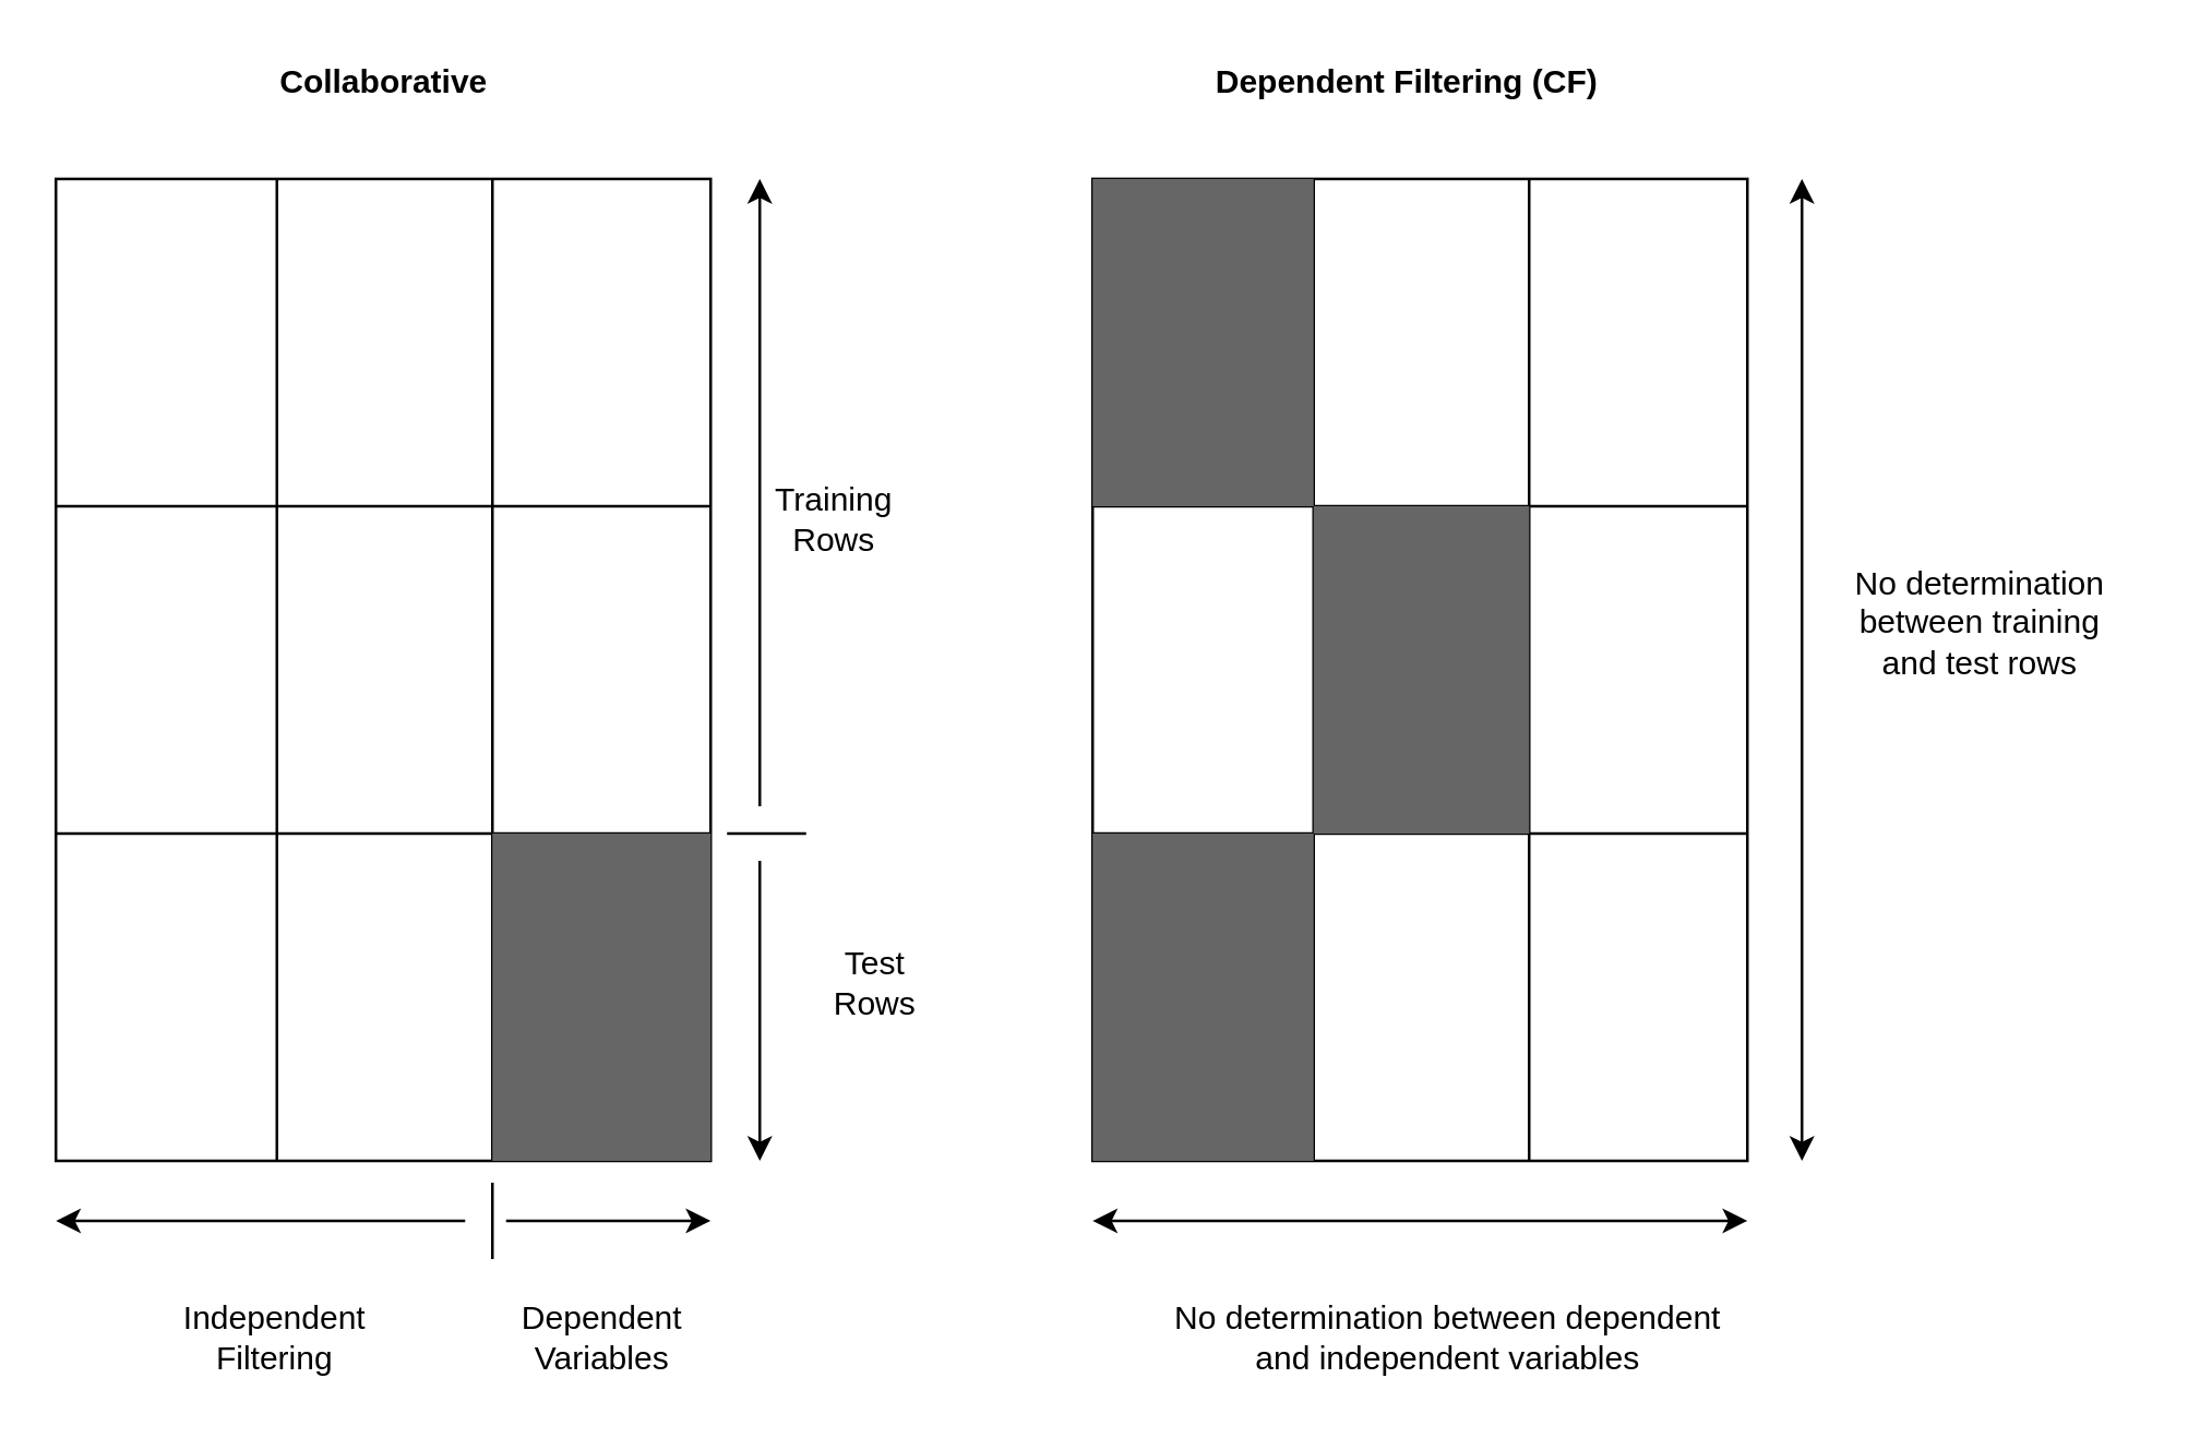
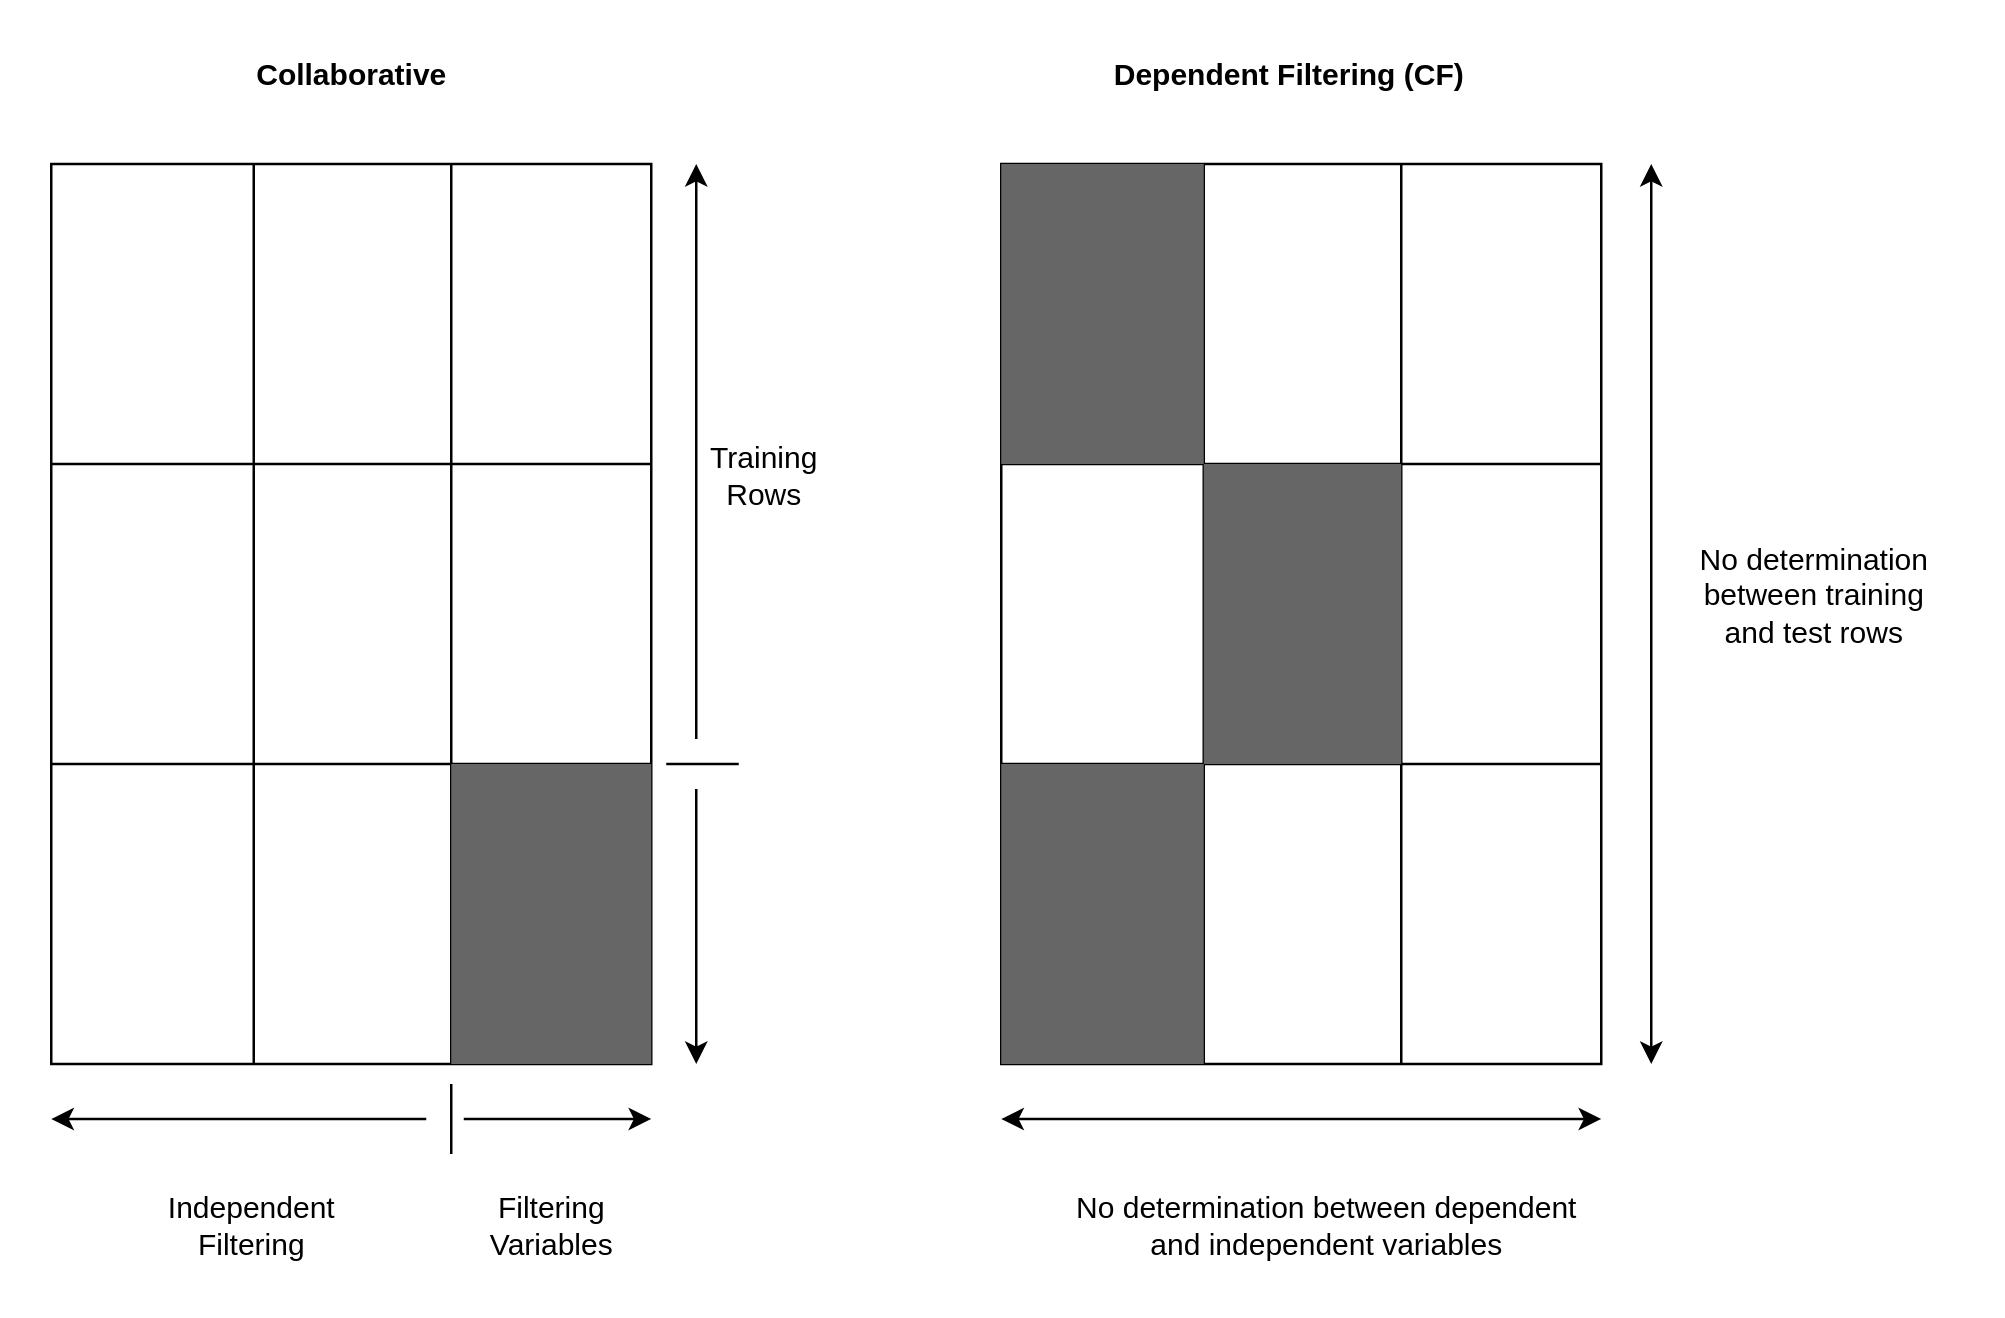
  <mxCell id="0" />
  <mxCell id="1" parent="0" />
  <mxCell id="2" value="" style="endArrow=classic;startArrow=classic;html=1;rounded=0;" edge="1" parent="1"><mxGeometry width="50" height="50" relative="1" as="geometry"><mxPoint x="660" y="425" as="sourcePoint" /><mxPoint x="660" y="65" as="targetPoint" /><Array as="points"><mxPoint x="660" y="220" /></Array></mxGeometry></mxCell>
  <mxCell id="3" value="" style="endArrow=classic;startArrow=classic;html=1;rounded=0;" edge="1" parent="1"><mxGeometry width="50" height="50" relative="1" as="geometry"><mxPoint x="400" y="447" as="sourcePoint" /><mxPoint x="640" y="447" as="targetPoint" /></mxGeometry></mxCell>
  <mxCell id="4" value="" style="endArrow=classic;html=1;rounded=0;" edge="1" parent="1"><mxGeometry width="50" height="50" relative="1" as="geometry"><mxPoint x="278" y="295" as="sourcePoint" /><mxPoint x="278" y="65" as="targetPoint" /></mxGeometry></mxCell>
  <mxCell id="5" value="" style="endArrow=none;html=1;rounded=0;" edge="1" parent="1"><mxGeometry width="50" height="50" relative="1" as="geometry"><mxPoint x="266" y="305" as="sourcePoint" /><mxPoint x="295" y="305" as="targetPoint" /></mxGeometry></mxCell>
  <mxCell id="6" value="" style="endArrow=classic;html=1;rounded=0;" edge="1" parent="1"><mxGeometry width="50" height="50" relative="1" as="geometry"><mxPoint x="278" y="315" as="sourcePoint" /><mxPoint x="278" y="425" as="targetPoint" /></mxGeometry></mxCell>
  <mxCell id="7" value="" style="endArrow=classic;html=1;rounded=0;" edge="1" parent="1"><mxGeometry width="50" height="50" relative="1" as="geometry"><mxPoint x="170" y="447" as="sourcePoint" /><mxPoint x="20" y="447" as="targetPoint" /></mxGeometry></mxCell>
  <mxCell id="8" value="" style="endArrow=none;html=1;rounded=0;" edge="1" parent="1"><mxGeometry width="50" height="50" relative="1" as="geometry"><mxPoint x="180" y="433" as="sourcePoint" /><mxPoint x="180" y="461" as="targetPoint" /><Array as="points"><mxPoint x="180" y="453" /></Array></mxGeometry></mxCell>
  <mxCell id="9" value="" style="endArrow=classic;html=1;rounded=0;" edge="1" parent="1"><mxGeometry width="50" height="50" relative="1" as="geometry"><mxPoint x="185" y="447" as="sourcePoint" /><mxPoint x="260" y="447" as="targetPoint" /></mxGeometry></mxCell>
  <mxCell id="10" value="&lt;div&gt;Training&lt;/div&gt;&lt;div&gt;Rows&lt;/div&gt;" style="text;html=1;align=center;verticalAlign=middle;resizable=0;points=[];autosize=1;strokeColor=none;fillColor=none;" vertex="1" parent="1"><mxGeometry x="275" y="175" width="60" height="30" as="geometry" /></mxCell>
- <mxCell id="11" value="&lt;div&gt;Test&lt;br&gt;&lt;/div&gt;&lt;div&gt;Rows&lt;/div&gt;" style="text;html=1;align=center;verticalAlign=middle;resizable=0;points=[];autosize=1;strokeColor=none;fillColor=none;" vertex="1" parent="1"><mxGeometry x="295" y="345" width="50" height="30" as="geometry" /></mxCell>
  <mxCell id="12" value="&lt;div&gt;Independent&lt;/div&gt;&lt;div&gt;Filtering&lt;br&gt;&lt;/div&gt;" style="text;html=1;align=center;verticalAlign=middle;resizable=0;points=[];autosize=1;strokeColor=none;fillColor=none;" vertex="1" parent="1"><mxGeometry x="60" y="475" width="80" height="30" as="geometry" /></mxCell>
- <mxCell id="13" value="&lt;div&gt;Dependent&lt;/div&gt;&lt;div&gt;Variables&lt;br&gt;&lt;/div&gt;" style="text;html=1;align=center;verticalAlign=middle;resizable=0;points=[];autosize=1;strokeColor=none;fillColor=none;" vertex="1" parent="1"><mxGeometry x="180" y="475" width="80" height="30" as="geometry" /></mxCell>
+ <mxCell id="13" value="&lt;div&gt;Filtering&lt;/div&gt;&lt;div&gt;Variables&lt;br&gt;&lt;/div&gt;" style="text;html=1;align=center;verticalAlign=middle;resizable=0;points=[];autosize=1;strokeColor=none;fillColor=none;" vertex="1" parent="1"><mxGeometry x="180" y="475" width="80" height="30" as="geometry" /></mxCell>
  <mxCell id="14" value="&lt;div&gt;No determination between dependent&lt;/div&gt;&lt;div&gt;and independent variables&lt;br&gt;&lt;/div&gt;" style="text;html=1;align=center;verticalAlign=middle;resizable=0;points=[];autosize=1;strokeColor=none;fillColor=none;" vertex="1" parent="1"><mxGeometry x="420" y="475" width="220" height="30" as="geometry" /></mxCell>
- <mxCell id="15" value="&lt;div&gt;No determination&lt;/div&gt;&lt;div&gt; between training&lt;/div&gt;&lt;div&gt;and test rows&lt;br&gt;&lt;/div&gt;&lt;div&gt;&lt;br&gt;&lt;/div&gt;" style="text;html=1;align=center;verticalAlign=middle;resizable=0;points=[];autosize=1;strokeColor=none;fillColor=none;" vertex="1" parent="1"><mxGeometry x="670" y="205" width="110" height="60" as="geometry" /></mxCell>
+ <mxCell id="15" value="&lt;div&gt;No determination&lt;/div&gt;&lt;div&gt; between training&lt;/div&gt;&lt;div&gt;and test rows&lt;br&gt;&lt;/div&gt;&lt;div&gt;&lt;br&gt;&lt;/div&gt;" style="text;html=1;align=center;verticalAlign=middle;resizable=0;points=[];autosize=1;strokeColor=none;fillColor=none;" vertex="1" parent="1"><mxGeometry x="670" y="215" width="110" height="60" as="geometry" /></mxCell>
  <mxCell id="16" value="&lt;b&gt;Collaborative&lt;/b&gt;" style="text;html=1;align=center;verticalAlign=middle;resizable=0;points=[];autosize=1;strokeColor=none;fillColor=none;" vertex="1" parent="1"><mxGeometry x="95" y="20" width="90" height="20" as="geometry" /></mxCell>
  <mxCell id="17" value="&lt;b&gt;Dependent Filtering (CF)&lt;/b&gt;" style="text;html=1;align=center;verticalAlign=middle;resizable=0;points=[];autosize=1;strokeColor=none;fillColor=none;" vertex="1" parent="1"><mxGeometry x="435" y="20" width="160" height="20" as="geometry" /></mxCell>
  <mxCell id="18" value="" style="shape=table;html=1;whiteSpace=wrap;startSize=0;container=1;collapsible=0;childLayout=tableLayout;strokeColor=#000000;fillColor=#FFFFFF;gradientColor=none;" vertex="1" parent="1"><mxGeometry x="20" y="65" width="240" height="360" as="geometry" /></mxCell>
  <mxCell id="19" value="" style="shape=partialRectangle;html=1;whiteSpace=wrap;collapsible=0;dropTarget=0;pointerEvents=0;fillColor=none;top=0;left=0;bottom=0;right=0;points=[[0,0.5],[1,0.5]];portConstraint=eastwest;strokeColor=#FF9933;" vertex="1" parent="18"><mxGeometry width="240" height="120" as="geometry" /></mxCell>
  <mxCell id="20" value="" style="shape=partialRectangle;html=1;whiteSpace=wrap;connectable=0;fillColor=none;top=0;left=0;bottom=0;right=0;overflow=hidden;pointerEvents=1;strokeColor=#FF9933;" vertex="1" parent="19"><mxGeometry width="81" height="120" as="geometry"><mxRectangle width="81" height="120" as="alternateBounds" /></mxGeometry></mxCell>
  <mxCell id="21" value="" style="shape=partialRectangle;html=1;whiteSpace=wrap;connectable=0;fillColor=none;top=0;left=0;bottom=0;right=0;overflow=hidden;pointerEvents=1;strokeColor=#FF9933;" vertex="1" parent="19"><mxGeometry x="81" width="79" height="120" as="geometry"><mxRectangle width="79" height="120" as="alternateBounds" /></mxGeometry></mxCell>
  <mxCell id="22" value="" style="shape=partialRectangle;html=1;whiteSpace=wrap;connectable=0;fillColor=none;top=0;left=0;bottom=0;right=0;overflow=hidden;pointerEvents=1;strokeColor=#FF9933;" vertex="1" parent="19"><mxGeometry x="160" width="80" height="120" as="geometry"><mxRectangle width="80" height="120" as="alternateBounds" /></mxGeometry></mxCell>
  <mxCell id="23" value="" style="shape=partialRectangle;html=1;whiteSpace=wrap;collapsible=0;dropTarget=0;pointerEvents=0;fillColor=none;top=0;left=0;bottom=0;right=0;points=[[0,0.5],[1,0.5]];portConstraint=eastwest;strokeColor=#FF9933;" vertex="1" parent="18"><mxGeometry y="120" width="240" height="120" as="geometry" /></mxCell>
  <mxCell id="24" value="" style="shape=partialRectangle;html=1;whiteSpace=wrap;connectable=0;fillColor=none;top=0;left=0;bottom=0;right=0;overflow=hidden;pointerEvents=1;strokeColor=#FF9933;" vertex="1" parent="23"><mxGeometry width="81" height="120" as="geometry"><mxRectangle width="81" height="120" as="alternateBounds" /></mxGeometry></mxCell>
  <mxCell id="25" value="" style="shape=partialRectangle;html=1;whiteSpace=wrap;connectable=0;fillColor=none;top=0;left=0;bottom=0;right=0;overflow=hidden;pointerEvents=1;strokeColor=#FF9933;" vertex="1" parent="23"><mxGeometry x="81" width="79" height="120" as="geometry"><mxRectangle width="79" height="120" as="alternateBounds" /></mxGeometry></mxCell>
  <mxCell id="26" value="" style="shape=partialRectangle;html=1;whiteSpace=wrap;connectable=0;fillColor=none;top=0;left=0;bottom=0;right=0;overflow=hidden;pointerEvents=1;strokeColor=#FF9933;" vertex="1" parent="23"><mxGeometry x="160" width="80" height="120" as="geometry"><mxRectangle width="80" height="120" as="alternateBounds" /></mxGeometry></mxCell>
  <mxCell id="27" value="" style="shape=partialRectangle;html=1;whiteSpace=wrap;collapsible=0;dropTarget=0;pointerEvents=0;fillColor=none;top=0;left=0;bottom=0;right=0;points=[[0,0.5],[1,0.5]];portConstraint=eastwest;strokeColor=#FF9933;" vertex="1" parent="18"><mxGeometry y="240" width="240" height="120" as="geometry" /></mxCell>
  <mxCell id="28" value="" style="shape=partialRectangle;html=1;whiteSpace=wrap;connectable=0;fillColor=none;top=0;left=0;bottom=0;right=0;overflow=hidden;pointerEvents=1;strokeColor=#FF9933;" vertex="1" parent="27"><mxGeometry width="81" height="120" as="geometry"><mxRectangle width="81" height="120" as="alternateBounds" /></mxGeometry></mxCell>
  <mxCell id="29" value="" style="shape=partialRectangle;html=1;whiteSpace=wrap;connectable=0;fillColor=none;top=0;left=0;bottom=0;right=0;overflow=hidden;pointerEvents=1;strokeColor=#FF9933;" vertex="1" parent="27"><mxGeometry x="81" width="79" height="120" as="geometry"><mxRectangle width="79" height="120" as="alternateBounds" /></mxGeometry></mxCell>
  <mxCell id="30" value="" style="shape=partialRectangle;html=1;whiteSpace=wrap;connectable=0;fillColor=#666666;top=0;left=0;bottom=0;right=0;overflow=hidden;pointerEvents=1;strokeColor=#FF9933;" vertex="1" parent="27"><mxGeometry x="160" width="80" height="120" as="geometry"><mxRectangle width="80" height="120" as="alternateBounds" /></mxGeometry></mxCell>
  <mxCell id="31" value="" style="shape=table;html=1;whiteSpace=wrap;startSize=0;container=1;collapsible=0;childLayout=tableLayout;strokeColor=#000000;fillColor=#FFFFFF;gradientColor=none;" vertex="1" parent="1"><mxGeometry x="400" y="65" width="240" height="360" as="geometry" /></mxCell>
  <mxCell id="32" value="" style="shape=partialRectangle;html=1;whiteSpace=wrap;collapsible=0;dropTarget=0;pointerEvents=0;fillColor=none;top=0;left=0;bottom=0;right=0;points=[[0,0.5],[1,0.5]];portConstraint=eastwest;strokeColor=#FF9933;" vertex="1" parent="31"><mxGeometry width="240" height="120" as="geometry" /></mxCell>
  <mxCell id="33" value="" style="shape=partialRectangle;html=1;whiteSpace=wrap;connectable=0;fillColor=#666666;top=0;left=0;bottom=0;right=0;overflow=hidden;pointerEvents=1;strokeColor=#FF9933;" vertex="1" parent="32"><mxGeometry width="81" height="120" as="geometry"><mxRectangle width="81" height="120" as="alternateBounds" /></mxGeometry></mxCell>
  <mxCell id="34" value="" style="shape=partialRectangle;html=1;whiteSpace=wrap;connectable=0;fillColor=none;top=0;left=0;bottom=0;right=0;overflow=hidden;pointerEvents=1;strokeColor=#FF9933;" vertex="1" parent="32"><mxGeometry x="81" width="79" height="120" as="geometry"><mxRectangle width="79" height="120" as="alternateBounds" /></mxGeometry></mxCell>
  <mxCell id="35" value="" style="shape=partialRectangle;html=1;whiteSpace=wrap;connectable=0;fillColor=none;top=0;left=0;bottom=0;right=0;overflow=hidden;pointerEvents=1;strokeColor=#FF9933;" vertex="1" parent="32"><mxGeometry x="160" width="80" height="120" as="geometry"><mxRectangle width="80" height="120" as="alternateBounds" /></mxGeometry></mxCell>
  <mxCell id="36" value="" style="shape=partialRectangle;html=1;whiteSpace=wrap;collapsible=0;dropTarget=0;pointerEvents=0;fillColor=none;top=0;left=0;bottom=0;right=0;points=[[0,0.5],[1,0.5]];portConstraint=eastwest;strokeColor=#FF9933;" vertex="1" parent="31"><mxGeometry y="120" width="240" height="120" as="geometry" /></mxCell>
  <mxCell id="37" value="" style="shape=partialRectangle;html=1;whiteSpace=wrap;connectable=0;fillColor=none;top=0;left=0;bottom=0;right=0;overflow=hidden;pointerEvents=1;strokeColor=#FF9933;" vertex="1" parent="36"><mxGeometry width="81" height="120" as="geometry"><mxRectangle width="81" height="120" as="alternateBounds" /></mxGeometry></mxCell>
  <mxCell id="38" value="" style="shape=partialRectangle;html=1;whiteSpace=wrap;connectable=0;fillColor=#666666;top=0;left=0;bottom=0;right=0;overflow=hidden;pointerEvents=1;strokeColor=#666666;" vertex="1" parent="36"><mxGeometry x="81" width="79" height="120" as="geometry"><mxRectangle width="79" height="120" as="alternateBounds" /></mxGeometry></mxCell>
  <mxCell id="39" value="" style="shape=partialRectangle;html=1;whiteSpace=wrap;connectable=0;fillColor=none;top=0;left=0;bottom=0;right=0;overflow=hidden;pointerEvents=1;strokeColor=#FF9933;" vertex="1" parent="36"><mxGeometry x="160" width="80" height="120" as="geometry"><mxRectangle width="80" height="120" as="alternateBounds" /></mxGeometry></mxCell>
  <mxCell id="40" value="" style="shape=partialRectangle;html=1;whiteSpace=wrap;collapsible=0;dropTarget=0;pointerEvents=0;fillColor=none;top=0;left=0;bottom=0;right=0;points=[[0,0.5],[1,0.5]];portConstraint=eastwest;strokeColor=#FF9933;" vertex="1" parent="31"><mxGeometry y="240" width="240" height="120" as="geometry" /></mxCell>
  <mxCell id="41" value="" style="shape=partialRectangle;html=1;whiteSpace=wrap;connectable=0;fillColor=#666666;top=0;left=0;bottom=0;right=0;overflow=hidden;pointerEvents=1;strokeColor=#FF9933;" vertex="1" parent="40"><mxGeometry width="81" height="120" as="geometry"><mxRectangle width="81" height="120" as="alternateBounds" /></mxGeometry></mxCell>
  <mxCell id="42" value="" style="shape=partialRectangle;html=1;whiteSpace=wrap;connectable=0;fillColor=none;top=0;left=0;bottom=0;right=0;overflow=hidden;pointerEvents=1;strokeColor=#FF9933;" vertex="1" parent="40"><mxGeometry x="81" width="79" height="120" as="geometry"><mxRectangle width="79" height="120" as="alternateBounds" /></mxGeometry></mxCell>
  <mxCell id="43" value="" style="shape=partialRectangle;html=1;whiteSpace=wrap;connectable=0;fillColor=none;top=0;left=0;bottom=0;right=0;overflow=hidden;pointerEvents=1;strokeColor=#FF9933;" vertex="1" parent="40"><mxGeometry x="160" width="80" height="120" as="geometry"><mxRectangle width="80" height="120" as="alternateBounds" /></mxGeometry></mxCell>
